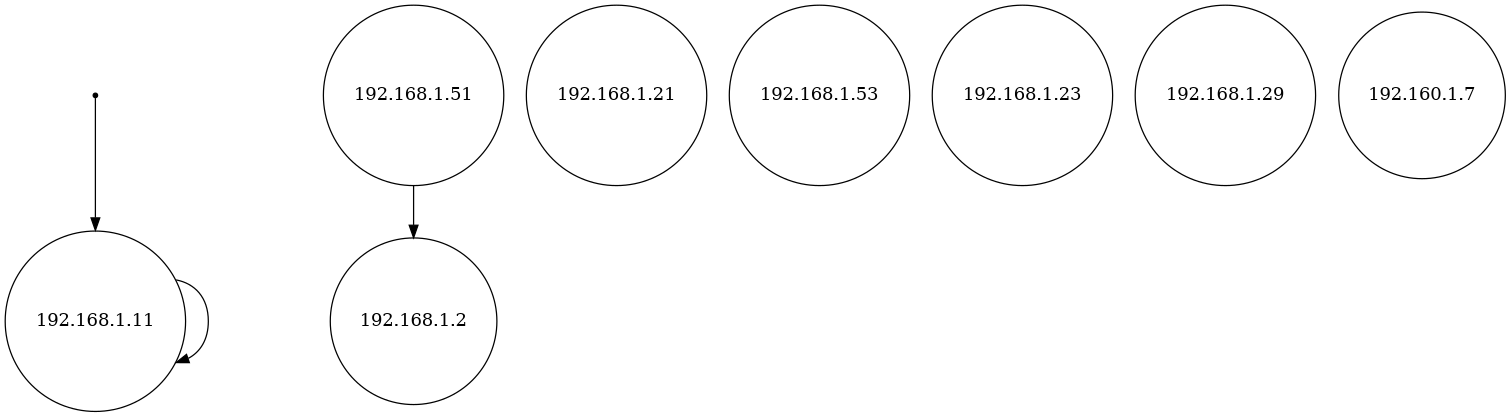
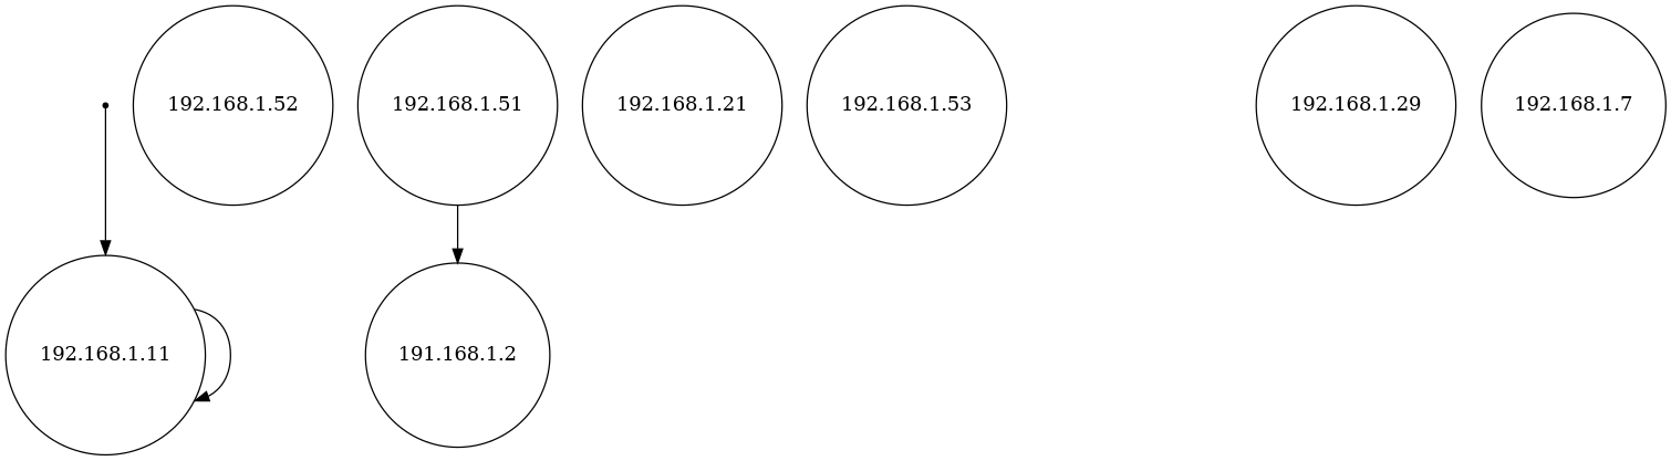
  digraph {
    node [shape=circle]
    S00 [shape=point]
    n2 [label="192.168.1.11"]
+   n3 [label="192.168.1.52"]
    n4 [label="192.168.1.51"]
-   n5 [label="192.168.1.2"]
+   n5 [label="191.168.1.2"]
    n6 [label="192.168.1.21"]
    n7 [label="192.168.1.53"]
-   n8 [label="192.168.1.23"]
    n9 [label="192.168.1.29"]
-   n10 [label="192.160.1.7"]
+   n10 [label="192.168.1.7"]
    S00 -> n2
    n2 -> n2
    n4 -> n5
  }
